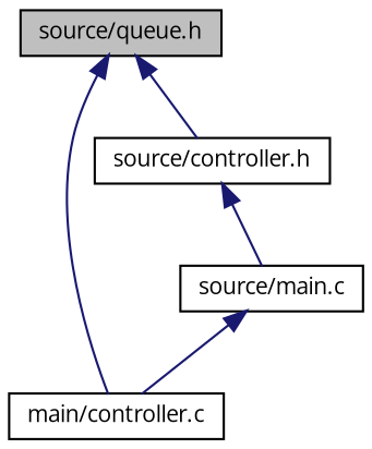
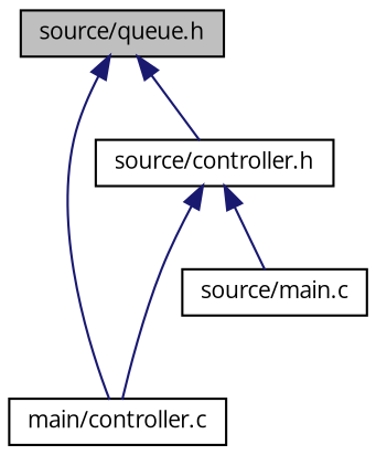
  digraph {
    fontname="Open Sans"
    node [color=black fillcolor=white fontname="Open Sans" fontsize=10 shape=record style=filled]
    edge [color=midnightblue dir=back fontname="Open Sans" fontsize=10 labelfontname=Helvetica labelfontsize=10 style=solid]
    n1 [fillcolor=grey75 fontcolor=black height=0.2 label="source/queue.h" width=0.4]
    n2 [height=0.2 label="main/controller.c" width=0.4]
    n3 [height=0.2 label="source/controller.h" width=0.4]
    n4 [height=0.2 label="source/main.c" width=0.4]
    n1 -> n2
    n1 -> n3
-   n4 -> n2
+   n3 -> n2
    n3 -> n4
  }
